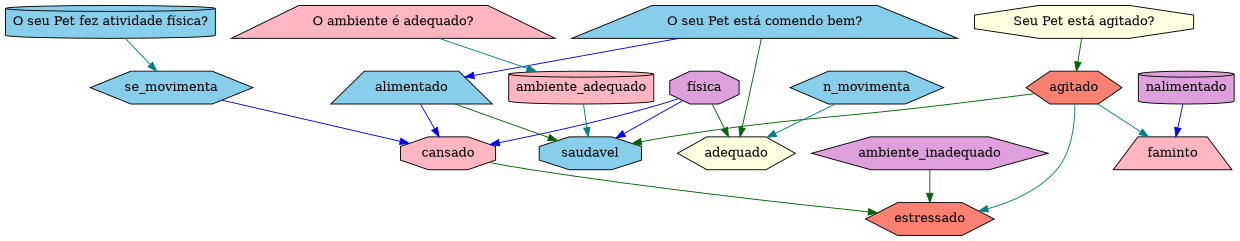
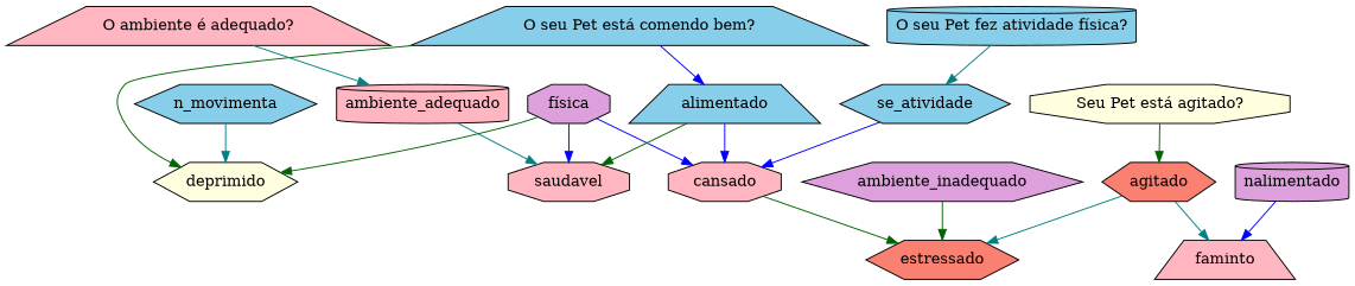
  strict digraph {
    node [fillcolor=lightpink shape=hexagon style=filled]
    edge [color=darkgreen]
    agitado [fillcolor=salmon]
    estressado [fillcolor=salmon]
    faminto [shape=trapezium]
-   saudavel [fillcolor=skyblue shape=octagon]
+   saudavel [shape=octagon]
    n5 [fillcolor=plum label="física" shape=octagon]
    cansado [shape=octagon]
-   deprimido [fillcolor=lightyellow label=adequado]
+   deprimido [fillcolor=lightyellow]
    alimentado [fillcolor=skyblue shape=trapezium]
    nalimentado [fillcolor=plum shape=cylinder]
    ambiente_adequado [shape=cylinder]
    ambiente_inadequado [fillcolor=plum]
-   se_movimenta [fillcolor=skyblue]
+   se_movimenta [fillcolor=skyblue label=se_atividade]
    n_movimenta [fillcolor=skyblue]
    "Seu Pet está agitado?" [fillcolor=lightyellow shape=octagon]
    "O seu Pet está comendo bem?" [fillcolor=skyblue shape=trapezium]
    "O ambiente é adequado?" [shape=trapezium]
    "O seu Pet fez atividade física?" [fillcolor=skyblue shape=cylinder]
    agitado -> estressado [color=teal]
    agitado -> faminto [color=teal]
-   agitado -> saudavel
    n5 -> saudavel [color=blue]
    n5 -> cansado [color=blue]
    n5 -> deprimido
    cansado -> estressado
    alimentado -> saudavel
    alimentado -> cansado [color=blue]
    nalimentado -> faminto [color=blue]
    ambiente_adequado -> saudavel [color=teal]
    ambiente_inadequado -> estressado
    se_movimenta -> cansado [color=blue]
    n_movimenta -> deprimido [color=teal]
    "Seu Pet está agitado?" -> agitado
    "O seu Pet está comendo bem?" -> deprimido
    "O seu Pet está comendo bem?" -> alimentado [color=blue]
    "O ambiente é adequado?" -> ambiente_adequado [color=teal]
    "O seu Pet fez atividade física?" -> se_movimenta [color=teal]
  }
